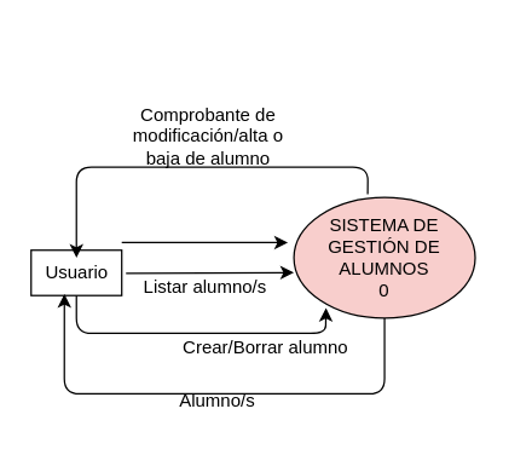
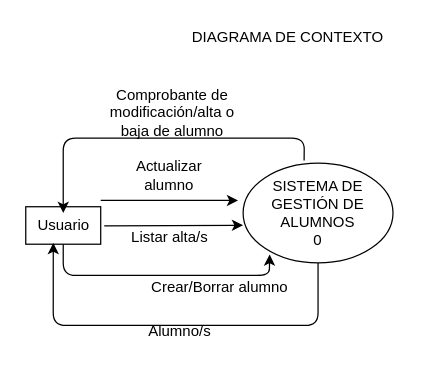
  <mxCell id="0" />
  <mxCell id="1" parent="0" />
  <mxCell id="2" value="" style="rounded=0;whiteSpace=wrap;html=1;" vertex="1" parent="1"><mxGeometry x="20" y="165" width="60" height="30" as="geometry" /></mxCell>
- <mxCell id="3" value="SISTEMA DE GESTIÓN DE ALUMNOS&lt;br&gt;0" style="ellipse;whiteSpace=wrap;html=1;fillColor=#f8cecc;" vertex="1" parent="1"><mxGeometry x="194" y="130" width="120" height="80" as="geometry" /></mxCell>
+ <mxCell id="3" value="SISTEMA DE GESTIÓN DE ALUMNOS&lt;br&gt;0" style="ellipse;whiteSpace=wrap;html=1;" vertex="1" parent="1"><mxGeometry x="194" y="130" width="120" height="80" as="geometry" /></mxCell>
  <mxCell id="4" value="" style="endArrow=classic;html=1;exitX=1.047;exitY=0.52;exitDx=0;exitDy=0;exitPerimeter=0;" edge="1" parent="1" source="5"><mxGeometry width="50" height="50" relative="1" as="geometry"><mxPoint x="124" y="179.8" as="sourcePoint" /><mxPoint x="194" y="179.8" as="targetPoint" /></mxGeometry></mxCell>
  <mxCell id="5" value="Usuario" style="text;html=1;align=center;verticalAlign=middle;resizable=0;points=[];autosize=1;" vertex="1" parent="1"><mxGeometry x="20" y="170" width="60" height="20" as="geometry" /></mxCell>
- <mxCell id="6" value="Listar alumno/s" style="text;html=1;align=center;verticalAlign=middle;resizable=0;points=[];autosize=1;" vertex="1" parent="1"><mxGeometry x="85" y="180" width="100" height="20" as="geometry" /></mxCell>
+ <mxCell id="6" value="Listar alta/s" style="text;html=1;align=center;verticalAlign=middle;resizable=0;points=[];autosize=1;" vertex="1" parent="1"><mxGeometry x="85" y="180" width="100" height="20" as="geometry" /></mxCell>
  <mxCell id="7" value="" style="endArrow=classic;html=1;" edge="1" parent="1"><mxGeometry width="50" height="50" relative="1" as="geometry"><mxPoint x="80" y="160" as="sourcePoint" /><mxPoint x="190" y="160" as="targetPoint" /></mxGeometry></mxCell>
+ <mxCell id="8" value="Actualizar alumno" style="text;html=1;strokeColor=none;fillColor=none;align=center;verticalAlign=middle;whiteSpace=wrap;rounded=0;" vertex="1" parent="1"><mxGeometry x="115" y="130" width="40" height="20" as="geometry" /></mxCell>
  <mxCell id="9" value="" style="endArrow=classic;html=1;exitX=0.5;exitY=1;exitDx=0;exitDy=0;entryX=0.177;entryY=0.915;entryDx=0;entryDy=0;entryPerimeter=0;" edge="1" parent="1" source="2" target="3"><mxGeometry width="50" height="50" relative="1" as="geometry"><mxPoint x="260" y="230" as="sourcePoint" /><mxPoint x="50" y="210" as="targetPoint" /><Array as="points"><mxPoint x="50" y="220" /><mxPoint x="215" y="220" /></Array></mxGeometry></mxCell>
  <mxCell id="10" value="Crear/Borrar alumno" style="text;html=1;align=center;verticalAlign=middle;resizable=0;points=[];autosize=1;" vertex="1" parent="1"><mxGeometry x="115" y="220" width="120" height="20" as="geometry" /></mxCell>
  <mxCell id="11" value="" style="endArrow=classic;html=1;entryX=0.5;entryY=0.167;entryDx=0;entryDy=0;entryPerimeter=0;exitX=0.407;exitY=-0.025;exitDx=0;exitDy=0;exitPerimeter=0;" edge="1" parent="1" source="3" target="2"><mxGeometry width="50" height="50" relative="1" as="geometry"><mxPoint x="230" y="110" as="sourcePoint" /><mxPoint x="50" y="110" as="targetPoint" /><Array as="points"><mxPoint x="243" y="110" /><mxPoint x="50" y="110" /></Array></mxGeometry></mxCell>
  <mxCell id="12" value="Comprobante de modificación/alta o baja de alumno" style="text;html=1;strokeColor=none;fillColor=none;align=center;verticalAlign=middle;whiteSpace=wrap;rounded=0;" vertex="1" parent="1"><mxGeometry x="80" y="80" width="115" height="20" as="geometry" /></mxCell>
  <mxCell id="13" value="" style="endArrow=classic;html=1;entryX=0.367;entryY=0.967;entryDx=0;entryDy=0;entryPerimeter=0;" edge="1" parent="1" target="2"><mxGeometry width="50" height="50" relative="1" as="geometry"><mxPoint x="254" y="210" as="sourcePoint" /><mxPoint x="44" y="260" as="targetPoint" /><Array as="points"><mxPoint x="254" y="260" /><mxPoint x="42" y="260" /></Array></mxGeometry></mxCell>
  <mxCell id="14" value="Alumno/s" style="text;html=1;align=center;verticalAlign=middle;resizable=0;points=[];autosize=1;" vertex="1" parent="1"><mxGeometry x="107.5" y="255" width="70" height="20" as="geometry" /></mxCell>
+ <mxCell id="15" value="DIAGRAMA DE CONTEXTO" style="text;html=1;strokeColor=none;fillColor=none;align=center;verticalAlign=middle;whiteSpace=wrap;rounded=0;" vertex="1" parent="1"><mxGeometry x="130" y="20" width="200" height="20" as="geometry" /></mxCell>
